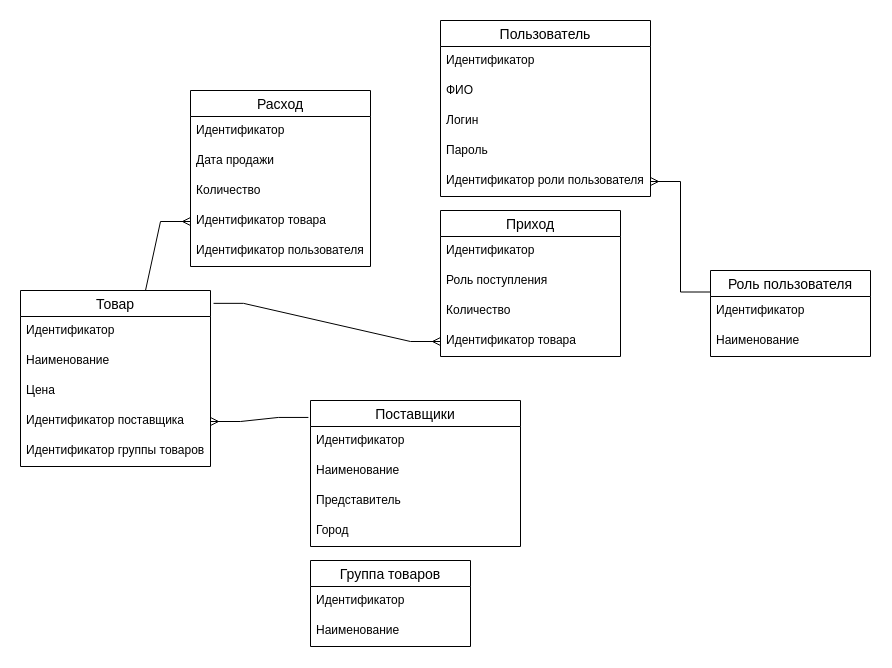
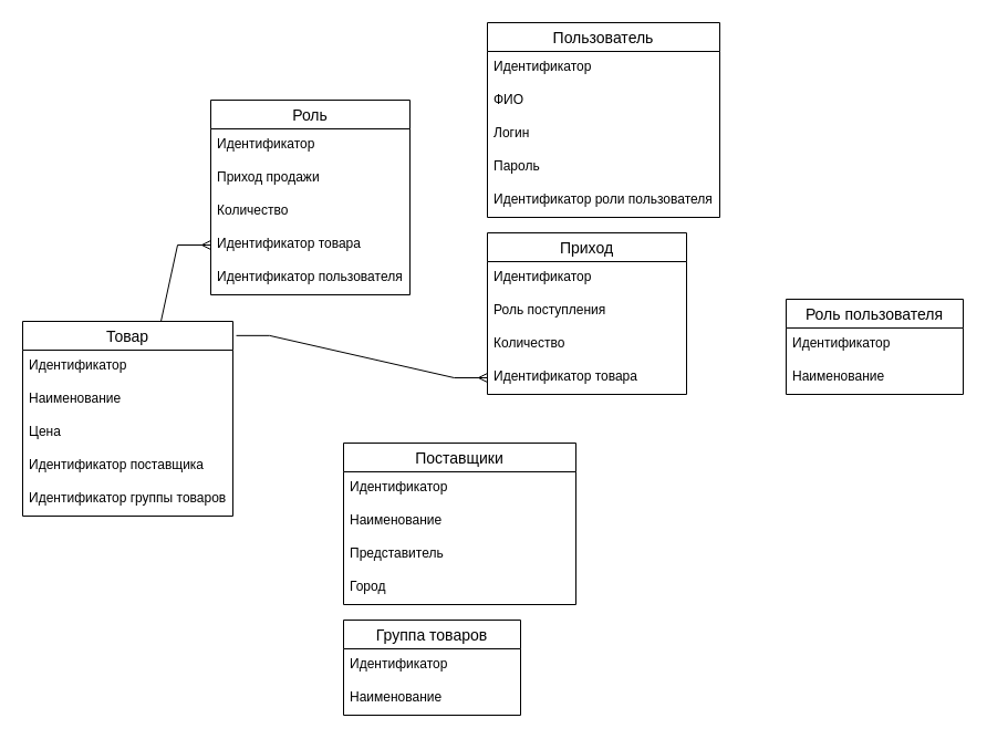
  <mxCell id="0" />
  <mxCell id="1" parent="0" />
  <mxCell id="2" value="Роль пользователя" style="swimlane;fontStyle=0;childLayout=stackLayout;horizontal=1;startSize=26;horizontalStack=0;resizeParent=1;resizeParentMax=0;resizeLast=0;collapsible=1;marginBottom=0;align=center;fontSize=14;" parent="1" vertex="1"><mxGeometry x="710" y="270" width="160" height="86" as="geometry" /></mxCell>
  <mxCell id="3" value="Идентификатор" style="text;strokeColor=none;fillColor=none;spacingLeft=4;spacingRight=4;overflow=hidden;rotatable=0;points=[[0,0.5],[1,0.5]];portConstraint=eastwest;fontSize=12;" parent="2" vertex="1"><mxGeometry y="26" width="160" height="30" as="geometry" /></mxCell>
  <mxCell id="4" value="Наименование" style="text;strokeColor=none;fillColor=none;spacingLeft=4;spacingRight=4;overflow=hidden;rotatable=0;points=[[0,0.5],[1,0.5]];portConstraint=eastwest;fontSize=12;" parent="2" vertex="1"><mxGeometry y="56" width="160" height="30" as="geometry" /></mxCell>
  <mxCell id="5" value="Пользователь" style="swimlane;fontStyle=0;childLayout=stackLayout;horizontal=1;startSize=26;horizontalStack=0;resizeParent=1;resizeParentMax=0;resizeLast=0;collapsible=1;marginBottom=0;align=center;fontSize=14;" parent="1" vertex="1"><mxGeometry x="440" y="20" width="210" height="176" as="geometry" /></mxCell>
  <mxCell id="6" value="Идентификатор" style="text;strokeColor=none;fillColor=none;spacingLeft=4;spacingRight=4;overflow=hidden;rotatable=0;points=[[0,0.5],[1,0.5]];portConstraint=eastwest;fontSize=12;" parent="5" vertex="1"><mxGeometry y="26" width="210" height="30" as="geometry" /></mxCell>
  <mxCell id="7" value="ФИО" style="text;strokeColor=none;fillColor=none;spacingLeft=4;spacingRight=4;overflow=hidden;rotatable=0;points=[[0,0.5],[1,0.5]];portConstraint=eastwest;fontSize=12;" parent="5" vertex="1"><mxGeometry y="56" width="210" height="30" as="geometry" /></mxCell>
  <mxCell id="8" value="Логин" style="text;strokeColor=none;fillColor=none;spacingLeft=4;spacingRight=4;overflow=hidden;rotatable=0;points=[[0,0.5],[1,0.5]];portConstraint=eastwest;fontSize=12;" parent="5" vertex="1"><mxGeometry y="86" width="210" height="30" as="geometry" /></mxCell>
  <mxCell id="9" value="Пароль" style="text;strokeColor=none;fillColor=none;spacingLeft=4;spacingRight=4;overflow=hidden;rotatable=0;points=[[0,0.5],[1,0.5]];portConstraint=eastwest;fontSize=12;" parent="5" vertex="1"><mxGeometry y="116" width="210" height="30" as="geometry" /></mxCell>
  <mxCell id="10" value="Идентификатор роли пользователя " style="text;strokeColor=none;fillColor=none;spacingLeft=4;spacingRight=4;overflow=hidden;rotatable=0;points=[[0,0.5],[1,0.5]];portConstraint=eastwest;fontSize=12;" parent="5" vertex="1"><mxGeometry y="146" width="210" height="30" as="geometry" /></mxCell>
- <mxCell id="11" value="Расход" style="swimlane;fontStyle=0;childLayout=stackLayout;horizontal=1;startSize=26;horizontalStack=0;resizeParent=1;resizeParentMax=0;resizeLast=0;collapsible=1;marginBottom=0;align=center;fontSize=14;" parent="1" vertex="1"><mxGeometry x="190" y="90" width="180" height="176" as="geometry" /></mxCell>
+ <mxCell id="11" value="Роль" style="swimlane;fontStyle=0;childLayout=stackLayout;horizontal=1;startSize=26;horizontalStack=0;resizeParent=1;resizeParentMax=0;resizeLast=0;collapsible=1;marginBottom=0;align=center;fontSize=14;" parent="1" vertex="1"><mxGeometry x="190" y="90" width="180" height="176" as="geometry" /></mxCell>
  <mxCell id="12" value="Идентификатор" style="text;strokeColor=none;fillColor=none;spacingLeft=4;spacingRight=4;overflow=hidden;rotatable=0;points=[[0,0.5],[1,0.5]];portConstraint=eastwest;fontSize=12;" parent="11" vertex="1"><mxGeometry y="26" width="180" height="30" as="geometry" /></mxCell>
- <mxCell id="13" value="Дата продажи" style="text;strokeColor=none;fillColor=none;spacingLeft=4;spacingRight=4;overflow=hidden;rotatable=0;points=[[0,0.5],[1,0.5]];portConstraint=eastwest;fontSize=12;" parent="11" vertex="1"><mxGeometry y="56" width="180" height="30" as="geometry" /></mxCell>
+ <mxCell id="13" value="Приход продажи" style="text;strokeColor=none;fillColor=none;spacingLeft=4;spacingRight=4;overflow=hidden;rotatable=0;points=[[0,0.5],[1,0.5]];portConstraint=eastwest;fontSize=12;" parent="11" vertex="1"><mxGeometry y="56" width="180" height="30" as="geometry" /></mxCell>
  <mxCell id="14" value="Количество" style="text;strokeColor=none;fillColor=none;spacingLeft=4;spacingRight=4;overflow=hidden;rotatable=0;points=[[0,0.5],[1,0.5]];portConstraint=eastwest;fontSize=12;" parent="11" vertex="1"><mxGeometry y="86" width="180" height="30" as="geometry" /></mxCell>
  <mxCell id="15" value="Идентификатор товара" style="text;strokeColor=none;fillColor=none;spacingLeft=4;spacingRight=4;overflow=hidden;rotatable=0;points=[[0,0.5],[1,0.5]];portConstraint=eastwest;fontSize=12;" parent="11" vertex="1"><mxGeometry y="116" width="180" height="30" as="geometry" /></mxCell>
  <mxCell id="16" value="Идентификатор пользователя" style="text;strokeColor=none;fillColor=none;spacingLeft=4;spacingRight=4;overflow=hidden;rotatable=0;points=[[0,0.5],[1,0.5]];portConstraint=eastwest;fontSize=12;" parent="11" vertex="1"><mxGeometry y="146" width="180" height="30" as="geometry" /></mxCell>
  <mxCell id="17" value="Товар" style="swimlane;fontStyle=0;childLayout=stackLayout;horizontal=1;startSize=26;horizontalStack=0;resizeParent=1;resizeParentMax=0;resizeLast=0;collapsible=1;marginBottom=0;align=center;fontSize=14;" parent="1" vertex="1"><mxGeometry x="20" y="290" width="190" height="176" as="geometry" /></mxCell>
  <mxCell id="18" value="Идентификатор" style="text;strokeColor=none;fillColor=none;spacingLeft=4;spacingRight=4;overflow=hidden;rotatable=0;points=[[0,0.5],[1,0.5]];portConstraint=eastwest;fontSize=12;" parent="17" vertex="1"><mxGeometry y="26" width="190" height="30" as="geometry" /></mxCell>
  <mxCell id="19" value="Наименование" style="text;strokeColor=none;fillColor=none;spacingLeft=4;spacingRight=4;overflow=hidden;rotatable=0;points=[[0,0.5],[1,0.5]];portConstraint=eastwest;fontSize=12;" parent="17" vertex="1"><mxGeometry y="56" width="190" height="30" as="geometry" /></mxCell>
  <mxCell id="20" value="Цена" style="text;strokeColor=none;fillColor=none;spacingLeft=4;spacingRight=4;overflow=hidden;rotatable=0;points=[[0,0.5],[1,0.5]];portConstraint=eastwest;fontSize=12;" parent="17" vertex="1"><mxGeometry y="86" width="190" height="30" as="geometry" /></mxCell>
  <mxCell id="21" value="Идентификатор поставщика" style="text;strokeColor=none;fillColor=none;spacingLeft=4;spacingRight=4;overflow=hidden;rotatable=0;points=[[0,0.5],[1,0.5]];portConstraint=eastwest;fontSize=12;" parent="17" vertex="1"><mxGeometry y="116" width="190" height="30" as="geometry" /></mxCell>
  <mxCell id="22" value="Идентификатор группы товаров" style="text;strokeColor=none;fillColor=none;spacingLeft=4;spacingRight=4;overflow=hidden;rotatable=0;points=[[0,0.5],[1,0.5]];portConstraint=eastwest;fontSize=12;" parent="17" vertex="1"><mxGeometry y="146" width="190" height="30" as="geometry" /></mxCell>
  <mxCell id="23" value="Группа товаров" style="swimlane;fontStyle=0;childLayout=stackLayout;horizontal=1;startSize=26;horizontalStack=0;resizeParent=1;resizeParentMax=0;resizeLast=0;collapsible=1;marginBottom=0;align=center;fontSize=14;" parent="1" vertex="1"><mxGeometry x="310" y="560" width="160" height="86" as="geometry" /></mxCell>
  <mxCell id="24" value="Идентификатор" style="text;strokeColor=none;fillColor=none;spacingLeft=4;spacingRight=4;overflow=hidden;rotatable=0;points=[[0,0.5],[1,0.5]];portConstraint=eastwest;fontSize=12;" parent="23" vertex="1"><mxGeometry y="26" width="160" height="30" as="geometry" /></mxCell>
  <mxCell id="25" value="Наименование" style="text;strokeColor=none;fillColor=none;spacingLeft=4;spacingRight=4;overflow=hidden;rotatable=0;points=[[0,0.5],[1,0.5]];portConstraint=eastwest;fontSize=12;" parent="23" vertex="1"><mxGeometry y="56" width="160" height="30" as="geometry" /></mxCell>
  <mxCell id="26" value="Поставщики" style="swimlane;fontStyle=0;childLayout=stackLayout;horizontal=1;startSize=26;horizontalStack=0;resizeParent=1;resizeParentMax=0;resizeLast=0;collapsible=1;marginBottom=0;align=center;fontSize=14;" parent="1" vertex="1"><mxGeometry x="310" y="400" width="210" height="146" as="geometry" /></mxCell>
  <mxCell id="27" value="Идентификатор" style="text;strokeColor=none;fillColor=none;spacingLeft=4;spacingRight=4;overflow=hidden;rotatable=0;points=[[0,0.5],[1,0.5]];portConstraint=eastwest;fontSize=12;" parent="26" vertex="1"><mxGeometry y="26" width="210" height="30" as="geometry" /></mxCell>
  <mxCell id="28" value="Наименование" style="text;strokeColor=none;fillColor=none;spacingLeft=4;spacingRight=4;overflow=hidden;rotatable=0;points=[[0,0.5],[1,0.5]];portConstraint=eastwest;fontSize=12;" parent="26" vertex="1"><mxGeometry y="56" width="210" height="30" as="geometry" /></mxCell>
  <mxCell id="29" value="Представитель" style="text;strokeColor=none;fillColor=none;spacingLeft=4;spacingRight=4;overflow=hidden;rotatable=0;points=[[0,0.5],[1,0.5]];portConstraint=eastwest;fontSize=12;" parent="26" vertex="1"><mxGeometry y="86" width="210" height="30" as="geometry" /></mxCell>
  <mxCell id="30" value="Город" style="text;strokeColor=none;fillColor=none;spacingLeft=4;spacingRight=4;overflow=hidden;rotatable=0;points=[[0,0.5],[1,0.5]];portConstraint=eastwest;fontSize=12;" parent="26" vertex="1"><mxGeometry y="116" width="210" height="30" as="geometry" /></mxCell>
  <mxCell id="31" value="Приход" style="swimlane;fontStyle=0;childLayout=stackLayout;horizontal=1;startSize=26;horizontalStack=0;resizeParent=1;resizeParentMax=0;resizeLast=0;collapsible=1;marginBottom=0;align=center;fontSize=14;" parent="1" vertex="1"><mxGeometry x="440" y="210" width="180" height="146" as="geometry" /></mxCell>
  <mxCell id="32" value="Идентификатор" style="text;strokeColor=none;fillColor=none;spacingLeft=4;spacingRight=4;overflow=hidden;rotatable=0;points=[[0,0.5],[1,0.5]];portConstraint=eastwest;fontSize=12;" parent="31" vertex="1"><mxGeometry y="26" width="180" height="30" as="geometry" /></mxCell>
  <mxCell id="33" value="Роль поступления" style="text;strokeColor=none;fillColor=none;spacingLeft=4;spacingRight=4;overflow=hidden;rotatable=0;points=[[0,0.5],[1,0.5]];portConstraint=eastwest;fontSize=12;" parent="31" vertex="1"><mxGeometry y="56" width="180" height="30" as="geometry" /></mxCell>
  <mxCell id="34" value="Количество" style="text;strokeColor=none;fillColor=none;spacingLeft=4;spacingRight=4;overflow=hidden;rotatable=0;points=[[0,0.5],[1,0.5]];portConstraint=eastwest;fontSize=12;" parent="31" vertex="1"><mxGeometry y="86" width="180" height="30" as="geometry" /></mxCell>
  <mxCell id="35" value="Идентификатор товара" style="text;strokeColor=none;fillColor=none;spacingLeft=4;spacingRight=4;overflow=hidden;rotatable=0;points=[[0,0.5],[1,0.5]];portConstraint=eastwest;fontSize=12;" parent="31" vertex="1"><mxGeometry y="116" width="180" height="30" as="geometry" /></mxCell>
- <mxCell id="36" value="" style="edgeStyle=entityRelationEdgeStyle;fontSize=12;html=1;endArrow=ERmany;rounded=0;entryX=1;entryY=0.5;entryDx=0;entryDy=0;exitX=0;exitY=0.25;exitDx=0;exitDy=0;" parent="1" source="2" target="10" edge="1"><mxGeometry width="100" height="100" relative="1" as="geometry"><mxPoint x="720" y="170" as="sourcePoint" /><mxPoint x="680" y="160" as="targetPoint" /></mxGeometry></mxCell>
  <mxCell id="37" value="" style="edgeStyle=entityRelationEdgeStyle;fontSize=12;html=1;endArrow=ERmany;rounded=0;exitX=0.5;exitY=0;exitDx=0;exitDy=0;entryX=0;entryY=0.5;entryDx=0;entryDy=0;" parent="1" source="17" target="15" edge="1"><mxGeometry width="100" height="100" relative="1" as="geometry"><mxPoint x="460" y="67.98" as="sourcePoint" /><mxPoint x="380" y="260" as="targetPoint" /></mxGeometry></mxCell>
  <mxCell id="38" value="" style="edgeStyle=entityRelationEdgeStyle;fontSize=12;html=1;endArrow=ERmany;rounded=0;exitX=1.016;exitY=0.073;exitDx=0;exitDy=0;exitPerimeter=0;entryX=0;entryY=0.5;entryDx=0;entryDy=0;" parent="1" source="17" target="35" edge="1"><mxGeometry width="100" height="100" relative="1" as="geometry"><mxPoint x="409.04" y="321.008" as="sourcePoint" /><mxPoint x="220" y="491" as="targetPoint" /></mxGeometry></mxCell>
- <mxCell id="39" value="" style="edgeStyle=entityRelationEdgeStyle;fontSize=12;html=1;endArrow=ERmany;rounded=0;exitX=-0.01;exitY=0.116;exitDx=0;exitDy=0;exitPerimeter=0;entryX=1;entryY=0.5;entryDx=0;entryDy=0;" parent="1" source="26" target="21" edge="1"><mxGeometry width="100" height="100" relative="1" as="geometry"><mxPoint x="469.04" y="571.008" as="sourcePoint" /><mxPoint x="220" y="491" as="targetPoint" /></mxGeometry></mxCell>
